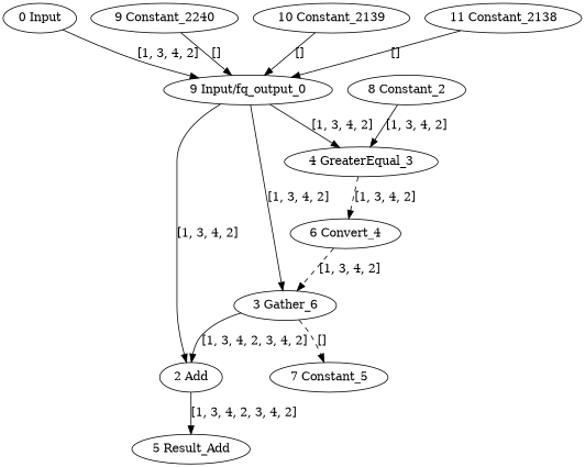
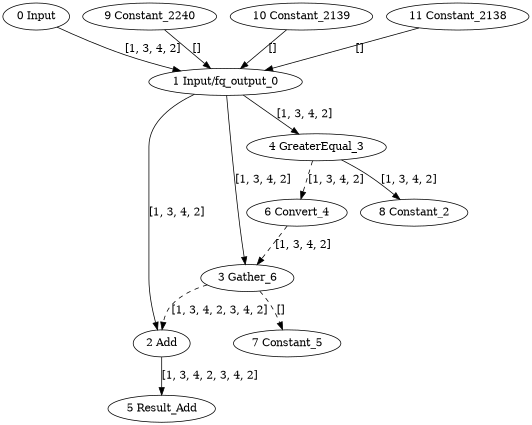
  strict digraph {
    node [type=Constant]
    edge [style=solid]
    "0 Input" [type=Parameter]
-   "1 Input/fq_output_0" [type=FakeQuantize label="9 Input/fq_output_0"]
+   "1 Input/fq_output_0" [type=FakeQuantize]
    "2 Add" [type=Add]
    "3 Gather_6" [type=Gather]
    "4 GreaterEqual_3" [type=GreaterEqual]
    "5 Result_Add" [type=Result]
    "7 Constant_5"
    "6 Convert_4" [type=Convert]
    "8 Constant_2"
    n10 [label="9 Constant_2240"]
    "10 Constant_2139"
    "11 Constant_2138"
    "0 Input" -> "1 Input/fq_output_0" [label="[1, 3, 4, 2]"]
    "1 Input/fq_output_0" -> "2 Add" [label="[1, 3, 4, 2]"]
    "1 Input/fq_output_0" -> "3 Gather_6" [label="[1, 3, 4, 2]"]
    "1 Input/fq_output_0" -> "4 GreaterEqual_3" [label="[1, 3, 4, 2]"]
    "2 Add" -> "5 Result_Add" [label="[1, 3, 4, 2, 3, 4, 2]"]
-   "3 Gather_6" -> "2 Add" [label="[1, 3, 4, 2, 3, 4, 2]"]
+   "3 Gather_6" -> "2 Add" [label="[1, 3, 4, 2, 3, 4, 2]" style=dashed]
    "3 Gather_6" -> "7 Constant_5" [label="[]" style=dashed]
    "4 GreaterEqual_3" -> "6 Convert_4" [label="[1, 3, 4, 2]" style=dashed]
    "6 Convert_4" -> "3 Gather_6" [label="[1, 3, 4, 2]" style=dashed]
-   "8 Constant_2" -> "4 GreaterEqual_3" [label="[1, 3, 4, 2]"]
+   "4 GreaterEqual_3" -> "8 Constant_2" [label="[1, 3, 4, 2]"]
    n10 -> "1 Input/fq_output_0" [label="[]"]
    "10 Constant_2139" -> "1 Input/fq_output_0" [label="[]"]
    "11 Constant_2138" -> "1 Input/fq_output_0" [label="[]"]
  }
